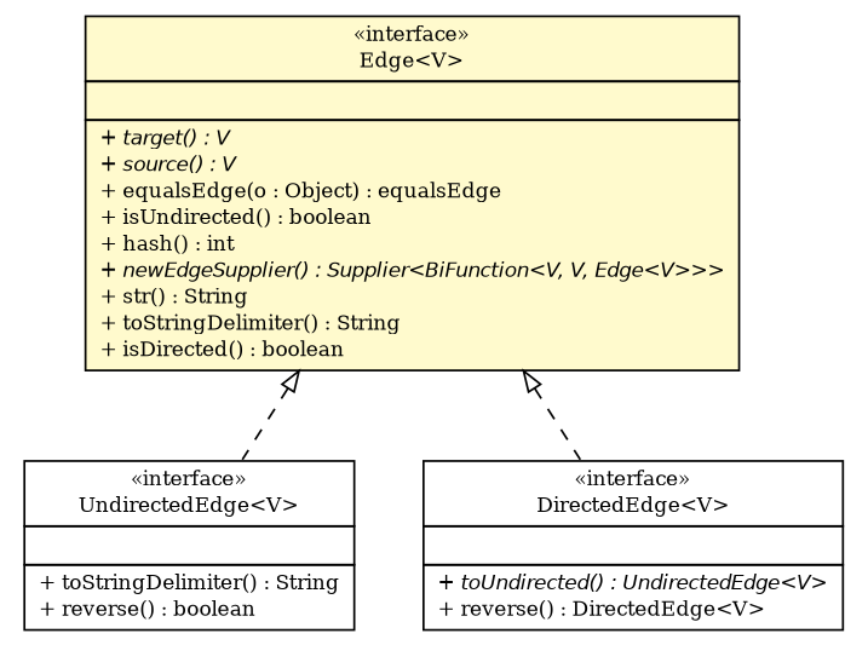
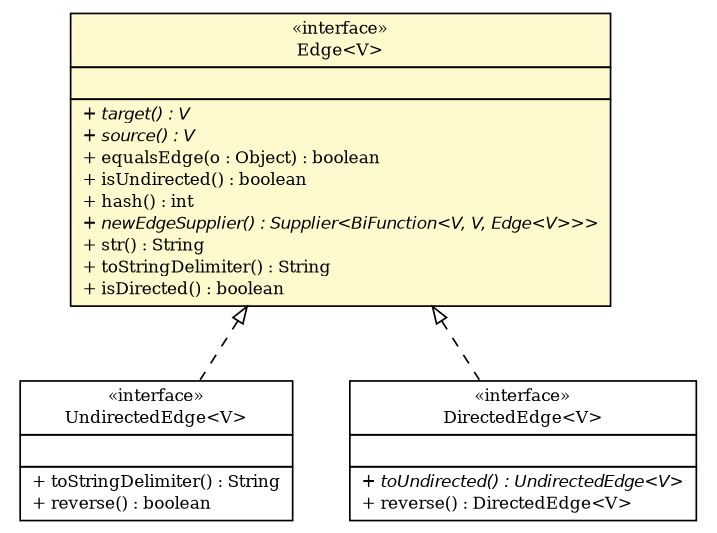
  digraph {
    fontname="DejaVu Serif"
    nodesep=0.25
    ranksep=0.5
    node [fontcolor=black fontname="DejaVu Serif" fontsize=10.0 shape=plaintext]
    edge [arrowtail=empty dir=back fontname="DejaVu Serif" fontsize=10 headport=p labelfontname=Helvetica labelfontsize=10 style=dashed tailport=p]
-   n1 [label=<<table title="org.jgraphl.edge.Edge" border="0" cellborder="1" cellspacing="0" cellpadding="2" port="p" bgcolor="lemonChiffon" href="./Edge.html"> 		<tr><td><table border="0" cellspacing="0" cellpadding="1"> <tr><td align="center" balign="center"> &#171;interface&#187; </td></tr> <tr><td align="center" balign="center"> Edge&lt;V&gt; </td></tr> 		</table></td></tr> 		<tr><td><table border="0" cellspacing="0" cellpadding="1"> <tr><td align="left" balign="left">  </td></tr> 		</table></td></tr> 		<tr><td><table border="0" cellspacing="0" cellpadding="1"> <tr><td align="left" balign="left"><font face="Helvetica-Oblique" point-size="10.0"> + target() : V </font></td></tr> <tr><td align="left" balign="left"><font face="Helvetica-Oblique" point-size="10.0"> + source() : V </font></td></tr> <tr><td align="left" balign="left"> + equalsEdge(o : Object) : equalsEdge </td></tr> <tr><td align="left" balign="left"> + isUndirected() : boolean </td></tr> <tr><td align="left" balign="left"> + hash() : int </td></tr> <tr><td align="left" balign="left"><font face="Helvetica-Oblique" point-size="10.0"> + newEdgeSupplier() : Supplier&lt;BiFunction&lt;V, V, Edge&lt;V&gt;&gt;&gt; </font></td></tr> <tr><td align="left" balign="left"> + str() : String </td></tr> <tr><td align="left" balign="left"> + toStringDelimiter() : String </td></tr> <tr><td align="left" balign="left"> + isDirected() : boolean </td></tr> 		</table></td></tr> 		</table>>]
+   n1 [label=<<table title="org.jgraphl.edge.Edge" border="0" cellborder="1" cellspacing="0" cellpadding="2" port="p" bgcolor="lemonChiffon" href="./Edge.html"> 		<tr><td><table border="0" cellspacing="0" cellpadding="1"> <tr><td align="center" balign="center"> &#171;interface&#187; </td></tr> <tr><td align="center" balign="center"> Edge&lt;V&gt; </td></tr> 		</table></td></tr> 		<tr><td><table border="0" cellspacing="0" cellpadding="1"> <tr><td align="left" balign="left">  </td></tr> 		</table></td></tr> 		<tr><td><table border="0" cellspacing="0" cellpadding="1"> <tr><td align="left" balign="left"><font face="Helvetica-Oblique" point-size="10.0"> + target() : V </font></td></tr> <tr><td align="left" balign="left"><font face="Helvetica-Oblique" point-size="10.0"> + source() : V </font></td></tr> <tr><td align="left" balign="left"> + equalsEdge(o : Object) : boolean </td></tr> <tr><td align="left" balign="left"> + isUndirected() : boolean </td></tr> <tr><td align="left" balign="left"> + hash() : int </td></tr> <tr><td align="left" balign="left"><font face="Helvetica-Oblique" point-size="10.0"> + newEdgeSupplier() : Supplier&lt;BiFunction&lt;V, V, Edge&lt;V&gt;&gt;&gt; </font></td></tr> <tr><td align="left" balign="left"> + str() : String </td></tr> <tr><td align="left" balign="left"> + toStringDelimiter() : String </td></tr> <tr><td align="left" balign="left"> + isDirected() : boolean </td></tr> 		</table></td></tr> 		</table>>]
    n2 [label=<<table title="org.jgraphl.edge.UndirectedEdge" border="0" cellborder="1" cellspacing="0" cellpadding="2" port="p" href="./UndirectedEdge.html"> 		<tr><td><table border="0" cellspacing="0" cellpadding="1"> <tr><td align="center" balign="center"> &#171;interface&#187; </td></tr> <tr><td align="center" balign="center"> UndirectedEdge&lt;V&gt; </td></tr> 		</table></td></tr> 		<tr><td><table border="0" cellspacing="0" cellpadding="1"> <tr><td align="left" balign="left">  </td></tr> 		</table></td></tr> 		<tr><td><table border="0" cellspacing="0" cellpadding="1"> <tr><td align="left" balign="left"> + toStringDelimiter() : String </td></tr> <tr><td align="left" balign="left"> + reverse() : boolean </td></tr> 		</table></td></tr> 		</table>>]
    n3 [label=<<table title="org.jgraphl.edge.DirectedEdge" border="0" cellborder="1" cellspacing="0" cellpadding="2" port="p" href="./DirectedEdge.html"> 		<tr><td><table border="0" cellspacing="0" cellpadding="1"> <tr><td align="center" balign="center"> &#171;interface&#187; </td></tr> <tr><td align="center" balign="center"> DirectedEdge&lt;V&gt; </td></tr> 		</table></td></tr> 		<tr><td><table border="0" cellspacing="0" cellpadding="1"> <tr><td align="left" balign="left">  </td></tr> 		</table></td></tr> 		<tr><td><table border="0" cellspacing="0" cellpadding="1"> <tr><td align="left" balign="left"><font face="Helvetica-Oblique" point-size="10.0"> + toUndirected() : UndirectedEdge&lt;V&gt; </font></td></tr> <tr><td align="left" balign="left"> + reverse() : DirectedEdge&lt;V&gt; </td></tr> 		</table></td></tr> 		</table>>]
    n1 -> n2
    n1 -> n3
  }
